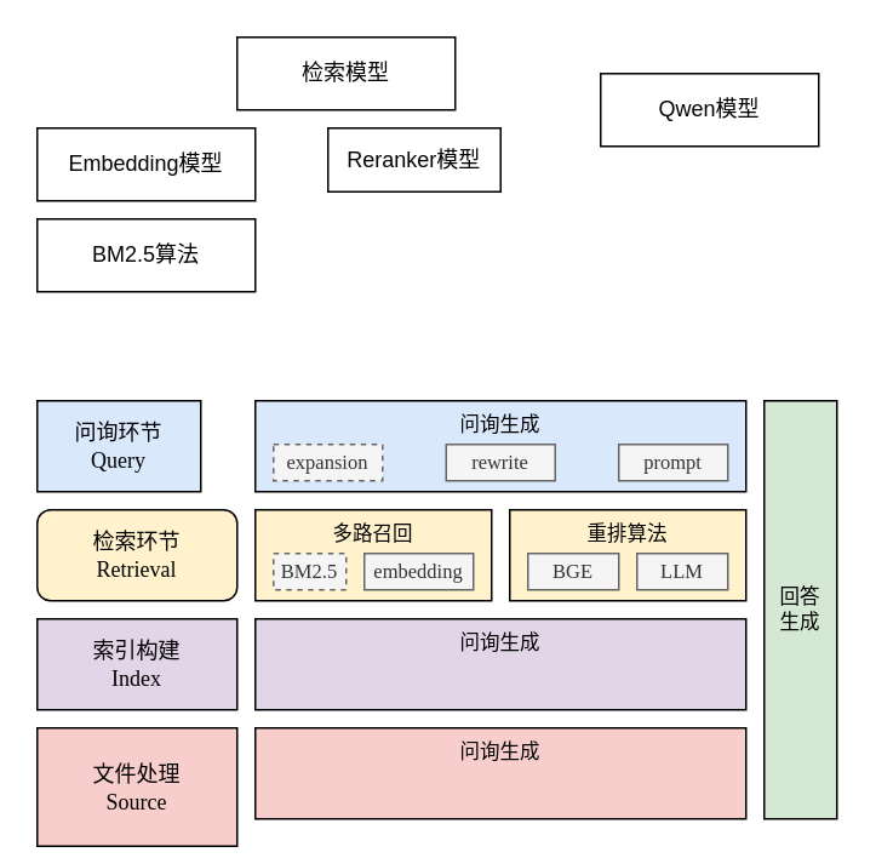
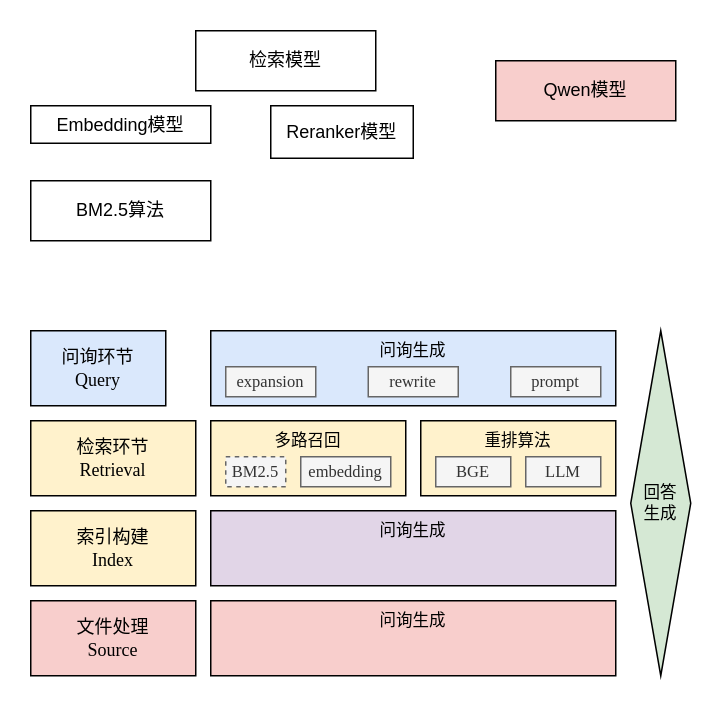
  <mxCell id="0" />
  <mxCell id="1" parent="0" />
- <mxCell id="2" value="Qwen模型" style="rounded=0;whiteSpace=wrap;html=1;" parent="1" vertex="1"><mxGeometry x="330" y="40" width="120" height="40" as="geometry" /></mxCell>
- <mxCell id="3" value="Embedding模型" style="rounded=0;whiteSpace=wrap;html=1;" parent="1" vertex="1"><mxGeometry x="20" y="70" width="120" height="40" as="geometry" /></mxCell>
+ <mxCell id="2" value="Qwen模型" style="rounded=0;whiteSpace=wrap;html=1;fillColor=#f8cecc;" parent="1" vertex="1"><mxGeometry x="330" y="40" width="120" height="40" as="geometry" /></mxCell>
+ <mxCell id="3" value="Embedding模型" style="rounded=0;whiteSpace=wrap;html=1;" parent="1" vertex="1"><mxGeometry x="20" y="70" width="120" height="25" as="geometry" /></mxCell>
  <mxCell id="4" value="BM2.5算法" style="rounded=0;whiteSpace=wrap;html=1;" parent="1" vertex="1"><mxGeometry x="20" y="120" width="120" height="40" as="geometry" /></mxCell>
  <mxCell id="5" value="检索模型" style="rounded=0;whiteSpace=wrap;html=1;" parent="1" vertex="1"><mxGeometry x="130" y="20" width="120" height="40" as="geometry" /></mxCell>
  <mxCell id="6" value="Reranker模型" style="rounded=0;whiteSpace=wrap;html=1;" vertex="1" parent="1"><mxGeometry x="180" y="70" width="95" height="35" as="geometry" /></mxCell>
  <mxCell id="7" value="&lt;div&gt;&lt;font face=&quot;宋体&quot;&gt;问询环节&lt;/font&gt;&lt;/div&gt;Query" style="rounded=0;whiteSpace=wrap;html=1;fillColor=#dae8fc;strokeColor=#000000;fontFamily=Times New Roman;" vertex="1" parent="1"><mxGeometry x="20" y="220" width="90" height="50" as="geometry" /></mxCell>
  <mxCell id="8" value="&lt;div style=&quot;font-size: 11px;&quot;&gt;&lt;font face=&quot;宋体&quot;&gt;问询生成&lt;/font&gt;&lt;/div&gt;" style="rounded=0;whiteSpace=wrap;html=1;fillColor=#dae8fc;strokeColor=#000000;verticalAlign=top;fontSize=11;fontFamily=Times New Roman;" vertex="1" parent="1"><mxGeometry x="140" y="220" width="270" height="50" as="geometry" /></mxCell>
- <mxCell id="9" value="&lt;span style=&quot;font-size: 11px;&quot;&gt;expansion&lt;/span&gt;" style="rounded=0;whiteSpace=wrap;html=1;verticalAlign=middle;fontFamily=Times New Roman;fillColor=#f5f5f5;strokeColor=#666666;strokeWidth=1;fontColor=#333333;dashed=1;" vertex="1" parent="1"><mxGeometry x="150" y="244" width="60" height="20" as="geometry" /></mxCell>
+ <mxCell id="9" value="&lt;span style=&quot;font-size: 11px;&quot;&gt;expansion&lt;/span&gt;" style="rounded=0;whiteSpace=wrap;html=1;verticalAlign=middle;fontFamily=Times New Roman;fillColor=#f5f5f5;strokeColor=#666666;strokeWidth=1;fontColor=#333333;" vertex="1" parent="1"><mxGeometry x="150" y="244" width="60" height="20" as="geometry" /></mxCell>
  <mxCell id="10" value="&lt;span style=&quot;font-size: 11px;&quot;&gt;rewrite&lt;/span&gt;" style="rounded=0;whiteSpace=wrap;html=1;verticalAlign=middle;fontFamily=Times New Roman;fillColor=#f5f5f5;strokeColor=#666666;strokeWidth=1;fontColor=#333333;" vertex="1" parent="1"><mxGeometry x="245" y="244" width="60" height="20" as="geometry" /></mxCell>
  <mxCell id="11" value="&lt;span style=&quot;font-size: 11px;&quot;&gt;prompt&lt;/span&gt;" style="rounded=0;whiteSpace=wrap;html=1;verticalAlign=middle;fontFamily=Times New Roman;fillColor=#f5f5f5;strokeColor=#666666;strokeWidth=1;fontColor=#333333;" vertex="1" parent="1"><mxGeometry x="340" y="244" width="60" height="20" as="geometry" /></mxCell>
- <mxCell id="12" value="&lt;div&gt;&lt;font face=&quot;宋体&quot;&gt;检索环节&lt;/font&gt;&lt;/div&gt;Retrieval" style="whiteSpace=wrap;html=1;fillColor=#fff2cc;strokeColor=#000000;fontFamily=Times New Roman;rounded=1;" vertex="1" parent="1"><mxGeometry x="20" y="280" width="110" height="50" as="geometry" /></mxCell>
+ <mxCell id="12" value="&lt;div&gt;&lt;font face=&quot;宋体&quot;&gt;检索环节&lt;/font&gt;&lt;/div&gt;Retrieval" style="rounded=0;whiteSpace=wrap;html=1;fillColor=#fff2cc;strokeColor=#000000;fontFamily=Times New Roman;" vertex="1" parent="1"><mxGeometry x="20" y="280" width="110" height="50" as="geometry" /></mxCell>
  <mxCell id="13" value="&lt;div style=&quot;font-size: 11px;&quot;&gt;多路召回&lt;/div&gt;" style="rounded=0;whiteSpace=wrap;html=1;fillColor=#fff2cc;strokeColor=#000000;verticalAlign=top;fontSize=11;fontFamily=宋体;" vertex="1" parent="1"><mxGeometry x="140" y="280" width="130" height="50" as="geometry" /></mxCell>
  <mxCell id="14" value="&lt;span style=&quot;font-size: 11px;&quot;&gt;BM2.5&lt;/span&gt;" style="rounded=0;whiteSpace=wrap;html=1;verticalAlign=middle;fontFamily=Times New Roman;fillColor=#f5f5f5;strokeColor=#666666;strokeWidth=1;fontColor=#333333;dashed=1;" vertex="1" parent="1"><mxGeometry x="150" y="304" width="40" height="20" as="geometry" /></mxCell>
  <mxCell id="15" value="&lt;span style=&quot;font-size: 11px;&quot;&gt;embedding&lt;/span&gt;" style="rounded=0;whiteSpace=wrap;html=1;verticalAlign=middle;fontFamily=Times New Roman;fillColor=#f5f5f5;strokeColor=#666666;strokeWidth=1;fontColor=#333333;" vertex="1" parent="1"><mxGeometry x="200" y="304" width="60" height="20" as="geometry" /></mxCell>
  <mxCell id="16" value="&lt;div style=&quot;font-size: 11px;&quot;&gt;重排算法&lt;/div&gt;" style="rounded=0;whiteSpace=wrap;html=1;fillColor=#fff2cc;strokeColor=#000000;verticalAlign=top;fontSize=11;fontFamily=宋体;" vertex="1" parent="1"><mxGeometry x="280" y="280" width="130" height="50" as="geometry" /></mxCell>
- <mxCell id="17" value="&lt;div style=&quot;font-size: 11px;&quot;&gt;回答&lt;/div&gt;&lt;div style=&quot;font-size: 11px;&quot;&gt;生成&lt;/div&gt;" style="rounded=0;whiteSpace=wrap;html=1;fillColor=#d5e8d4;strokeColor=#000000;verticalAlign=middle;fontSize=11;fontFamily=宋体;" vertex="1" parent="1"><mxGeometry x="420" y="220" width="40" height="230" as="geometry" /></mxCell>
+ <mxCell id="17" value="&lt;div style=&quot;font-size: 11px;&quot;&gt;回答&lt;/div&gt;&lt;div style=&quot;font-size: 11px;&quot;&gt;生成&lt;/div&gt;" style="rhombus;whiteSpace=wrap;html=1;fillColor=#d5e8d4;strokeColor=#000000;verticalAlign=middle;fontSize=11;fontFamily=宋体;" vertex="1" parent="1"><mxGeometry x="420" y="220" width="40" height="230" as="geometry" /></mxCell>
  <mxCell id="18" value="&lt;span style=&quot;font-size: 11px;&quot;&gt;BGE&lt;/span&gt;" style="rounded=0;whiteSpace=wrap;html=1;verticalAlign=middle;fontFamily=Times New Roman;fillColor=#f5f5f5;strokeColor=#666666;strokeWidth=1;fontColor=#333333;" vertex="1" parent="1"><mxGeometry x="290" y="304" width="50" height="20" as="geometry" /></mxCell>
  <mxCell id="19" value="&lt;span style=&quot;font-size: 11px;&quot;&gt;LLM&lt;/span&gt;" style="rounded=0;whiteSpace=wrap;html=1;verticalAlign=middle;fontFamily=Times New Roman;fillColor=#f5f5f5;strokeColor=#666666;strokeWidth=1;fontColor=#333333;" vertex="1" parent="1"><mxGeometry x="350" y="304" width="50" height="20" as="geometry" /></mxCell>
- <mxCell id="20" value="&lt;div&gt;&lt;font face=&quot;宋体&quot;&gt;索引构建&lt;/font&gt;&lt;/div&gt;Index" style="rounded=0;whiteSpace=wrap;html=1;fillColor=#e1d5e7;strokeColor=#000000;fontFamily=Times New Roman;" vertex="1" parent="1"><mxGeometry x="20" y="340" width="110" height="50" as="geometry" /></mxCell>
- <mxCell id="21" value="&lt;div&gt;&lt;font face=&quot;宋体&quot;&gt;文件处理&lt;/font&gt;&lt;/div&gt;Source" style="rounded=0;whiteSpace=wrap;html=1;fillColor=#f8cecc;strokeColor=#000000;fontFamily=Times New Roman;" vertex="1" parent="1"><mxGeometry x="20" y="400" width="110" height="65" as="geometry" /></mxCell>
+ <mxCell id="20" value="&lt;div&gt;&lt;font face=&quot;宋体&quot;&gt;索引构建&lt;/font&gt;&lt;/div&gt;Index" style="rounded=0;whiteSpace=wrap;html=1;fillColor=#fff2cc;strokeColor=#000000;fontFamily=Times New Roman;" vertex="1" parent="1"><mxGeometry x="20" y="340" width="110" height="50" as="geometry" /></mxCell>
+ <mxCell id="21" value="&lt;div&gt;&lt;font face=&quot;宋体&quot;&gt;文件处理&lt;/font&gt;&lt;/div&gt;Source" style="rounded=0;whiteSpace=wrap;html=1;fillColor=#f8cecc;strokeColor=#000000;fontFamily=Times New Roman;" vertex="1" parent="1"><mxGeometry x="20" y="400" width="110" height="50" as="geometry" /></mxCell>
  <mxCell id="22" value="&lt;div style=&quot;font-size: 11px;&quot;&gt;&lt;font face=&quot;宋体&quot;&gt;问询生成&lt;/font&gt;&lt;/div&gt;" style="rounded=0;whiteSpace=wrap;html=1;fillColor=#e1d5e7;strokeColor=#000000;verticalAlign=top;fontSize=11;fontFamily=Times New Roman;" vertex="1" parent="1"><mxGeometry x="140" y="340" width="270" height="50" as="geometry" /></mxCell>
  <mxCell id="23" value="&lt;div style=&quot;font-size: 11px;&quot;&gt;&lt;font face=&quot;宋体&quot;&gt;问询生成&lt;/font&gt;&lt;/div&gt;" style="rounded=0;whiteSpace=wrap;html=1;fillColor=#f8cecc;strokeColor=#000000;verticalAlign=top;fontSize=11;fontFamily=Times New Roman;" vertex="1" parent="1"><mxGeometry x="140" y="400" width="270" height="50" as="geometry" /></mxCell>
